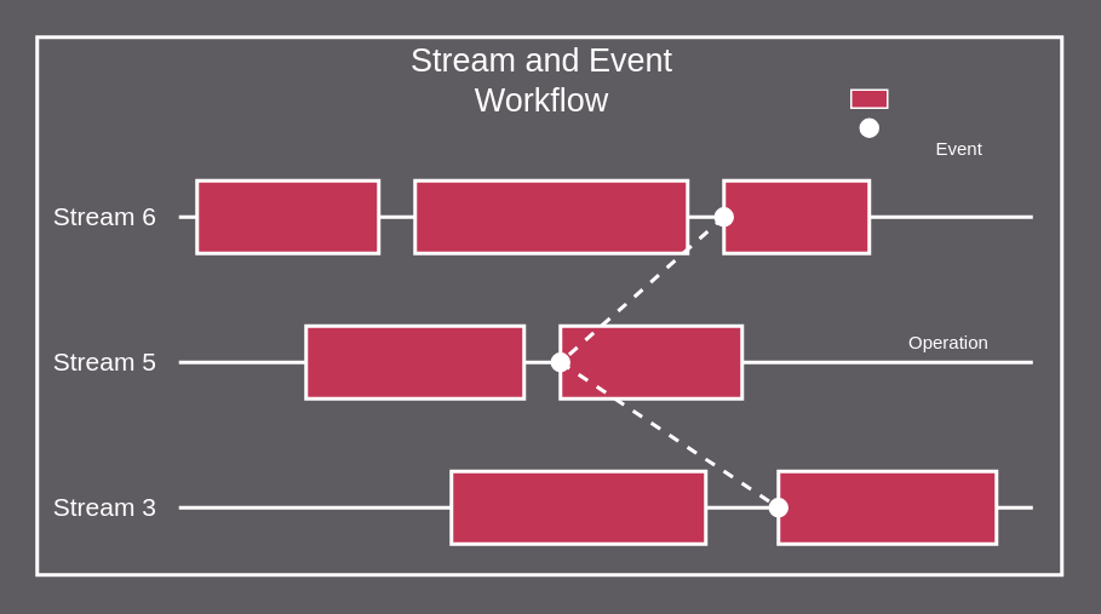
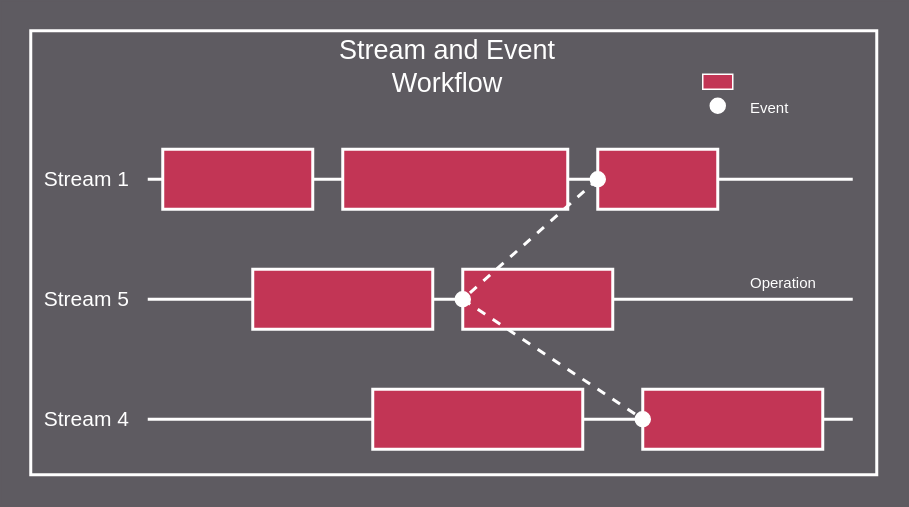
  <mxCell id="0" />
  <mxCell id="1" parent="0" />
  <mxCell id="2" value="Stream and Event Workflow" style="text;html=1;strokeColor=none;fillColor=none;align=center;verticalAlign=middle;whiteSpace=wrap;rounded=0;fontSize=18;fontFamily=Arial;fontColor=#FFFFFF;" parent="1" vertex="1"><mxGeometry x="198" y="29" width="200" height="30" as="geometry" /></mxCell>
  <mxCell id="3" value="" style="endArrow=none;html=1;strokeColor=#FFFFFF;strokeWidth=2;" parent="1" edge="1"><mxGeometry width="50" height="50" relative="1" as="geometry"><mxPoint x="98" y="119" as="sourcePoint" /><mxPoint x="568" y="119" as="targetPoint" /></mxGeometry></mxCell>
  <mxCell id="4" value="" style="endArrow=none;html=1;strokeColor=#FFFFFF;strokeWidth=2;" parent="1" edge="1"><mxGeometry width="50" height="50" relative="1" as="geometry"><mxPoint x="98" y="199" as="sourcePoint" /><mxPoint x="568" y="199" as="targetPoint" /></mxGeometry></mxCell>
  <mxCell id="5" value="" style="endArrow=none;html=1;strokeColor=#FFFFFF;strokeWidth=2;" parent="1" edge="1"><mxGeometry width="50" height="50" relative="1" as="geometry"><mxPoint x="98" y="279" as="sourcePoint" /><mxPoint x="568" y="279" as="targetPoint" /></mxGeometry></mxCell>
- <mxCell id="6" value="Stream 6" style="text;html=1;strokeColor=none;fillColor=none;align=right;verticalAlign=middle;whiteSpace=wrap;rounded=0;fontSize=14;fontFamily=Arial;fontColor=#FFFFFF;" parent="1" vertex="1"><mxGeometry x="28" y="109" width="60" height="20" as="geometry" /></mxCell>
+ <mxCell id="6" value="Stream 1" style="text;html=1;strokeColor=none;fillColor=none;align=right;verticalAlign=middle;whiteSpace=wrap;rounded=0;fontSize=14;fontFamily=Arial;fontColor=#FFFFFF;" parent="1" vertex="1"><mxGeometry x="28" y="109" width="60" height="20" as="geometry" /></mxCell>
  <mxCell id="7" value="Stream 5" style="text;html=1;strokeColor=none;fillColor=none;align=right;verticalAlign=middle;whiteSpace=wrap;rounded=0;fontSize=14;fontFamily=Arial;fontColor=#FFFFFF;" parent="1" vertex="1"><mxGeometry x="28" y="189" width="60" height="20" as="geometry" /></mxCell>
- <mxCell id="8" value="Stream 3" style="text;html=1;strokeColor=none;fillColor=none;align=right;verticalAlign=middle;whiteSpace=wrap;rounded=0;fontSize=14;fontFamily=Arial;fontColor=#FFFFFF;" parent="1" vertex="1"><mxGeometry x="28" y="269" width="60" height="20" as="geometry" /></mxCell>
+ <mxCell id="8" value="Stream 4" style="text;html=1;strokeColor=none;fillColor=none;align=right;verticalAlign=middle;whiteSpace=wrap;rounded=0;fontSize=14;fontFamily=Arial;fontColor=#FFFFFF;" parent="1" vertex="1"><mxGeometry x="28" y="269" width="60" height="20" as="geometry" /></mxCell>
  <mxCell id="9" value="" style="rounded=0;whiteSpace=wrap;html=1;fillColor=#C23555;strokeColor=#FFFFFF;strokeWidth=2;" parent="1" vertex="1"><mxGeometry x="108" y="99" width="100" height="40" as="geometry" /></mxCell>
  <mxCell id="10" value="" style="rounded=0;whiteSpace=wrap;html=1;fillColor=#C23555;strokeColor=#FFFFFF;strokeWidth=2;" parent="1" vertex="1"><mxGeometry x="228" y="99" width="150" height="40" as="geometry" /></mxCell>
  <mxCell id="11" value="" style="rounded=0;whiteSpace=wrap;html=1;fillColor=#C23555;strokeColor=#FFFFFF;strokeWidth=2;" parent="1" vertex="1"><mxGeometry x="398" y="99" width="80" height="40" as="geometry" /></mxCell>
  <mxCell id="12" value="" style="rounded=0;whiteSpace=wrap;html=1;fillColor=#C23555;strokeColor=#FFFFFF;strokeWidth=2;" parent="1" vertex="1"><mxGeometry x="168" y="179" width="120" height="40" as="geometry" /></mxCell>
  <mxCell id="13" value="" style="rounded=0;whiteSpace=wrap;html=1;fillColor=#C23555;strokeColor=#FFFFFF;strokeWidth=2;" parent="1" vertex="1"><mxGeometry x="308" y="179" width="100" height="40" as="geometry" /></mxCell>
  <mxCell id="14" value="" style="rounded=0;whiteSpace=wrap;html=1;fillColor=#C23555;strokeColor=#FFFFFF;strokeWidth=2;" parent="1" vertex="1"><mxGeometry x="248" y="259" width="140" height="40" as="geometry" /></mxCell>
  <mxCell id="15" value="" style="rounded=0;whiteSpace=wrap;html=1;fillColor=#C23555;strokeColor=#FFFFFF;strokeWidth=2;" parent="1" vertex="1"><mxGeometry x="428" y="259" width="120" height="40" as="geometry" /></mxCell>
  <mxCell id="16" value="" style="ellipse;whiteSpace=wrap;html=1;aspect=fixed;fillColor=#FFFFFF;strokeColor=#FFFFFF;" parent="1" vertex="1"><mxGeometry x="393" y="114" width="10" height="10" as="geometry" /></mxCell>
  <mxCell id="17" value="" style="ellipse;whiteSpace=wrap;html=1;aspect=fixed;fillColor=#FFFFFF;strokeColor=#FFFFFF;" parent="1" vertex="1"><mxGeometry x="303" y="194" width="10" height="10" as="geometry" /></mxCell>
  <mxCell id="18" value="" style="ellipse;whiteSpace=wrap;html=1;aspect=fixed;fillColor=#FFFFFF;strokeColor=#FFFFFF;" parent="1" vertex="1"><mxGeometry x="423" y="274" width="10" height="10" as="geometry" /></mxCell>
  <mxCell id="19" value="" style="endArrow=none;html=1;strokeColor=#FFFFFF;strokeWidth=2;dashed=1;" parent="1" edge="1"><mxGeometry width="50" height="50" relative="1" as="geometry"><mxPoint x="398" y="119" as="sourcePoint" /><mxPoint x="308" y="199" as="targetPoint" /></mxGeometry></mxCell>
  <mxCell id="20" value="" style="endArrow=none;html=1;strokeColor=#FFFFFF;strokeWidth=2;dashed=1;" parent="1" edge="1"><mxGeometry width="50" height="50" relative="1" as="geometry"><mxPoint x="308" y="199" as="sourcePoint" /><mxPoint x="428" y="279" as="targetPoint" /></mxGeometry></mxCell>
  <mxCell id="21" value="" style="rounded=0;whiteSpace=wrap;html=1;fillColor=#C23555;strokeColor=#FFFFFF;strokeWidth=1;" parent="1" vertex="1"><mxGeometry x="468" y="49" width="20" height="10" as="geometry" /></mxCell>
  <mxCell id="22" value="Operation" style="text;html=1;strokeColor=none;fillColor=none;align=left;verticalAlign=middle;whiteSpace=wrap;rounded=0;fontSize=10;fontFamily=Arial;fontColor=#FFFFFF;" parent="1" vertex="1"><mxGeometry x="498" y="182" width="60" height="12" as="geometry" /></mxCell>
  <mxCell id="23" value="" style="ellipse;whiteSpace=wrap;html=1;aspect=fixed;fillColor=#FFFFFF;strokeColor=#FFFFFF;" parent="1" vertex="1"><mxGeometry x="473" y="65" width="10" height="10" as="geometry" /></mxCell>
- <mxCell id="24" value="Event" style="text;html=1;strokeColor=none;fillColor=none;align=left;verticalAlign=middle;whiteSpace=wrap;rounded=0;fontSize=10;fontFamily=Arial;fontColor=#FFFFFF;" parent="1" vertex="1"><mxGeometry x="513" y="75" width="60" height="12" as="geometry" /></mxCell>
+ <mxCell id="24" value="Event" style="text;html=1;strokeColor=none;fillColor=none;align=left;verticalAlign=middle;whiteSpace=wrap;rounded=0;fontSize=10;fontFamily=Arial;fontColor=#FFFFFF;" parent="1" vertex="1"><mxGeometry x="498" y="65" width="60" height="12" as="geometry" /></mxCell>
  <mxCell id="25" value="" style="rounded=0;whiteSpace=wrap;html=1;fillColor=none;strokeColor=#FFFFFF;strokeWidth=2;" vertex="1" parent="1"><mxGeometry x="20" y="20" width="564" height="296" as="geometry" /></mxCell>
